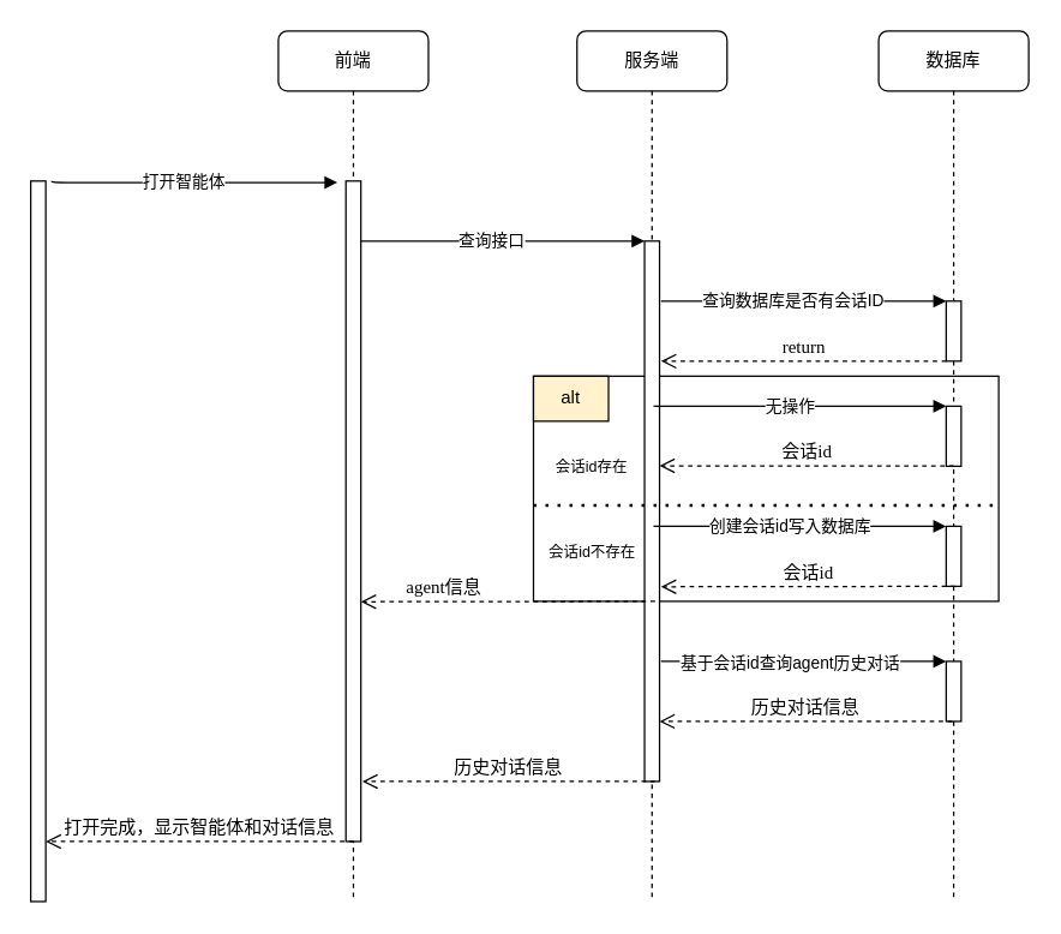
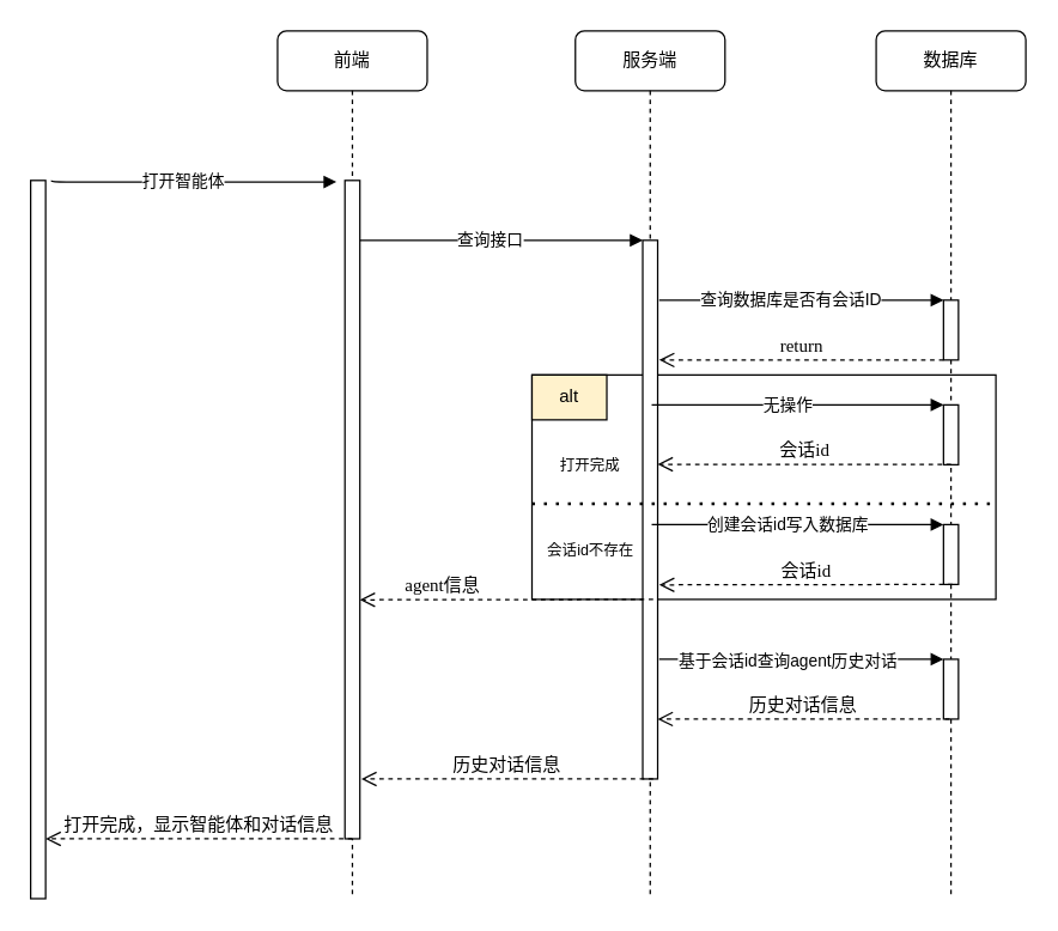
  <mxCell id="0" />
  <mxCell id="1" parent="0" />
  <mxCell id="2" value="" style="rounded=0;whiteSpace=wrap;html=1;movable=1;resizable=1;rotatable=1;deletable=1;editable=1;locked=0;connectable=1;" vertex="1" parent="1"><mxGeometry x="355" y="250" width="310" height="150" as="geometry" /></mxCell>
  <mxCell id="3" value="" style="html=1;points=[];perimeter=orthogonalPerimeter;rounded=0;shadow=0;comic=0;labelBackgroundColor=none;strokeWidth=1;fontFamily=Verdana;fontSize=12;align=center;" vertex="1" parent="1"><mxGeometry x="20" y="120" width="10" height="480" as="geometry" /></mxCell>
  <mxCell id="4" value="" style="html=1;verticalAlign=bottom;endArrow=block;entryX=0.033;entryY=0.02;labelBackgroundColor=none;fontFamily=Verdana;fontSize=12;edgeStyle=elbowEdgeStyle;elbow=vertical;entryDx=0;entryDy=0;entryPerimeter=0;" edge="1" parent="1"><mxGeometry x="0.062" y="9" relative="1" as="geometry"><mxPoint x="34" y="120" as="sourcePoint" /><mxPoint x="224.33" y="121" as="targetPoint" /><mxPoint as="offset" /></mxGeometry></mxCell>
  <mxCell id="5" value="打开智能体" style="edgeLabel;html=1;align=center;verticalAlign=middle;resizable=0;points=[];" vertex="1" connectable="0" parent="4"><mxGeometry x="-0.079" y="1" relative="1" as="geometry"><mxPoint as="offset" /></mxGeometry></mxCell>
  <mxCell id="6" value="服务端" style="shape=umlLifeline;perimeter=lifelinePerimeter;whiteSpace=wrap;html=1;container=1;collapsible=0;recursiveResize=0;outlineConnect=0;rounded=1;shadow=0;comic=0;labelBackgroundColor=none;strokeWidth=1;fontFamily=Verdana;fontSize=12;align=center;" vertex="1" parent="1"><mxGeometry x="384" y="20" width="100" height="580" as="geometry" /></mxCell>
  <mxCell id="7" value="" style="html=1;points=[];perimeter=orthogonalPerimeter;rounded=0;shadow=0;comic=0;labelBackgroundColor=none;strokeWidth=1;fontFamily=Verdana;fontSize=12;align=center;" vertex="1" parent="6"><mxGeometry x="45" y="140" width="10" height="360" as="geometry" /></mxCell>
  <mxCell id="8" value="" style="html=1;verticalAlign=bottom;endArrow=block;labelBackgroundColor=none;fontFamily=Verdana;fontSize=12;edgeStyle=elbowEdgeStyle;elbow=vertical;" edge="1" parent="6"><mxGeometry x="0.062" y="9" relative="1" as="geometry"><mxPoint x="-145" y="140" as="sourcePoint" /><mxPoint x="45" y="140" as="targetPoint" /><mxPoint as="offset" /></mxGeometry></mxCell>
  <mxCell id="9" value="查询接口" style="edgeLabel;html=1;align=center;verticalAlign=middle;resizable=0;points=[];" vertex="1" connectable="0" parent="8"><mxGeometry x="-0.079" y="1" relative="1" as="geometry"><mxPoint as="offset" /></mxGeometry></mxCell>
  <mxCell id="10" value="&lt;span style=&quot;font-size: 10px;&quot;&gt;会话id不存在&lt;/span&gt;" style="text;html=1;align=center;verticalAlign=middle;whiteSpace=wrap;rounded=0;" vertex="1" parent="6"><mxGeometry x="-23" y="334" width="67" height="25" as="geometry" /></mxCell>
  <mxCell id="11" value="前端" style="shape=umlLifeline;perimeter=lifelinePerimeter;whiteSpace=wrap;html=1;container=1;collapsible=0;recursiveResize=0;outlineConnect=0;rounded=1;shadow=0;comic=0;labelBackgroundColor=none;strokeWidth=1;fontFamily=Verdana;fontSize=12;align=center;movable=1;resizable=1;rotatable=1;deletable=1;editable=1;locked=0;connectable=1;" vertex="1" parent="1"><mxGeometry x="185" y="20" width="100" height="580" as="geometry" /></mxCell>
  <mxCell id="12" value="" style="html=1;points=[];perimeter=orthogonalPerimeter;rounded=0;shadow=0;comic=0;labelBackgroundColor=none;strokeWidth=1;fontFamily=Verdana;fontSize=12;align=center;" vertex="1" parent="11"><mxGeometry x="45" y="100" width="10" height="440" as="geometry" /></mxCell>
  <mxCell id="13" value="agent信息" style="html=1;verticalAlign=bottom;endArrow=open;dashed=1;endSize=8;labelBackgroundColor=none;fontFamily=Verdana;fontSize=12;" edge="1" parent="11"><mxGeometry x="0.439" relative="1" as="geometry"><mxPoint x="55" y="380.29" as="targetPoint" /><mxPoint x="251" y="380" as="sourcePoint" /><mxPoint as="offset" /></mxGeometry></mxCell>
  <mxCell id="14" value="数据库" style="shape=umlLifeline;perimeter=lifelinePerimeter;whiteSpace=wrap;html=1;container=1;collapsible=0;recursiveResize=0;outlineConnect=0;rounded=1;shadow=0;comic=0;labelBackgroundColor=none;strokeWidth=1;fontFamily=Verdana;fontSize=12;align=center;" vertex="1" parent="1"><mxGeometry x="585" y="20" width="100" height="580" as="geometry" /></mxCell>
  <mxCell id="15" value="" style="html=1;points=[];perimeter=orthogonalPerimeter;rounded=0;shadow=0;comic=0;labelBackgroundColor=none;strokeWidth=1;fontFamily=Verdana;fontSize=12;align=center;" vertex="1" parent="14"><mxGeometry x="45" y="180" width="10" height="40" as="geometry" /></mxCell>
  <mxCell id="16" value="" style="html=1;verticalAlign=bottom;endArrow=block;labelBackgroundColor=none;fontFamily=Verdana;fontSize=12;edgeStyle=elbowEdgeStyle;elbow=vertical;" edge="1" parent="14"><mxGeometry x="0.062" y="9" relative="1" as="geometry"><mxPoint x="-145" y="180" as="sourcePoint" /><mxPoint x="45" y="180" as="targetPoint" /><mxPoint as="offset" /></mxGeometry></mxCell>
  <mxCell id="17" value="查询数据库是否有会话ID" style="edgeLabel;html=1;align=center;verticalAlign=middle;resizable=0;points=[];" vertex="1" connectable="0" parent="16"><mxGeometry x="-0.079" y="1" relative="1" as="geometry"><mxPoint as="offset" /></mxGeometry></mxCell>
  <mxCell id="18" value="return" style="html=1;verticalAlign=bottom;endArrow=open;dashed=1;endSize=8;labelBackgroundColor=none;fontFamily=Verdana;fontSize=12;" edge="1" parent="14"><mxGeometry relative="1" as="geometry"><mxPoint x="-145" y="220" as="targetPoint" /><mxPoint x="45" y="220" as="sourcePoint" /></mxGeometry></mxCell>
  <mxCell id="19" value="" style="html=1;points=[];perimeter=orthogonalPerimeter;rounded=0;shadow=0;comic=0;labelBackgroundColor=none;strokeWidth=1;fontFamily=Verdana;fontSize=12;align=center;" vertex="1" parent="14"><mxGeometry x="45" y="420" width="10" height="40" as="geometry" /></mxCell>
  <mxCell id="20" value="alt" style="rounded=0;whiteSpace=wrap;html=1;movable=1;resizable=1;rotatable=1;deletable=1;editable=1;locked=0;connectable=1;fillColor=#fff2cc;" vertex="1" parent="1"><mxGeometry x="355" y="250" width="50" height="30" as="geometry" /></mxCell>
  <mxCell id="21" value="" style="endArrow=none;dashed=1;html=1;dashPattern=1 3;strokeWidth=2;rounded=0;movable=1;resizable=1;rotatable=1;deletable=1;editable=1;locked=0;connectable=1;" edge="1" parent="1"><mxGeometry width="50" height="50" relative="1" as="geometry"><mxPoint x="355" y="336" as="sourcePoint" /><mxPoint x="667" y="336" as="targetPoint" /></mxGeometry></mxCell>
  <mxCell id="22" value="" style="html=1;points=[];perimeter=orthogonalPerimeter;rounded=0;shadow=0;comic=0;labelBackgroundColor=none;strokeWidth=1;fontFamily=Verdana;fontSize=12;align=center;" vertex="1" parent="1"><mxGeometry x="630" y="270" width="10" height="40" as="geometry" /></mxCell>
  <mxCell id="23" value="" style="html=1;points=[];perimeter=orthogonalPerimeter;rounded=0;shadow=0;comic=0;labelBackgroundColor=none;strokeWidth=1;fontFamily=Verdana;fontSize=12;align=center;" vertex="1" parent="1"><mxGeometry x="630" y="350" width="10" height="40" as="geometry" /></mxCell>
- <mxCell id="24" value="&lt;font style=&quot;font-size: 10px;&quot;&gt;会话id存在&lt;/font&gt;" style="text;html=1;align=center;verticalAlign=middle;whiteSpace=wrap;rounded=0;" vertex="1" parent="1"><mxGeometry x="369" y="297.5" width="50" height="25" as="geometry" /></mxCell>
+ <mxCell id="24" value="&lt;font style=&quot;font-size: 10px;&quot;&gt;打开完成&lt;/font&gt;" style="text;html=1;align=center;verticalAlign=middle;whiteSpace=wrap;rounded=0;" vertex="1" parent="1"><mxGeometry x="369" y="297.5" width="50" height="25" as="geometry" /></mxCell>
  <mxCell id="25" value="" style="html=1;verticalAlign=bottom;endArrow=block;labelBackgroundColor=none;fontFamily=Verdana;fontSize=12;edgeStyle=elbowEdgeStyle;elbow=vertical;" edge="1" parent="1"><mxGeometry x="0.062" y="9" relative="1" as="geometry"><mxPoint x="435" y="350" as="sourcePoint" /><mxPoint x="630" y="350" as="targetPoint" /><mxPoint as="offset" /></mxGeometry></mxCell>
  <mxCell id="26" value="创建会话id写入数据库" style="edgeLabel;html=1;align=center;verticalAlign=middle;resizable=0;points=[];" vertex="1" connectable="0" parent="25"><mxGeometry x="-0.079" y="1" relative="1" as="geometry"><mxPoint as="offset" /></mxGeometry></mxCell>
  <mxCell id="27" value="" style="html=1;verticalAlign=bottom;endArrow=block;labelBackgroundColor=none;fontFamily=Verdana;fontSize=12;edgeStyle=elbowEdgeStyle;elbow=vertical;" edge="1" parent="1"><mxGeometry x="0.062" y="9" relative="1" as="geometry"><mxPoint x="435" y="270" as="sourcePoint" /><mxPoint x="630" y="270" as="targetPoint" /><mxPoint as="offset" /></mxGeometry></mxCell>
  <mxCell id="28" value="无操作" style="edgeLabel;html=1;align=center;verticalAlign=middle;resizable=0;points=[];" vertex="1" connectable="0" parent="27"><mxGeometry x="-0.079" y="1" relative="1" as="geometry"><mxPoint as="offset" /></mxGeometry></mxCell>
  <mxCell id="29" value="" style="html=1;verticalAlign=bottom;endArrow=block;labelBackgroundColor=none;fontFamily=Verdana;fontSize=12;edgeStyle=elbowEdgeStyle;elbow=horizontal;" edge="1" parent="1"><mxGeometry x="0.062" y="9" relative="1" as="geometry"><mxPoint x="440" y="440" as="sourcePoint" /><mxPoint x="630" y="440" as="targetPoint" /><mxPoint as="offset" /></mxGeometry></mxCell>
  <mxCell id="30" value="基于会话id查询agent历史对话" style="edgeLabel;html=1;align=center;verticalAlign=middle;resizable=0;points=[];" vertex="1" connectable="0" parent="29"><mxGeometry x="-0.101" relative="1" as="geometry"><mxPoint as="offset" /></mxGeometry></mxCell>
  <mxCell id="31" value="会话id" style="html=1;verticalAlign=bottom;endArrow=open;dashed=1;endSize=8;labelBackgroundColor=none;fontFamily=Verdana;fontSize=12;" edge="1" parent="1" target="7"><mxGeometry relative="1" as="geometry"><mxPoint x="525" y="309.71" as="targetPoint" /><mxPoint x="635" y="309.71" as="sourcePoint" /></mxGeometry></mxCell>
  <mxCell id="32" value="会话id" style="html=1;verticalAlign=bottom;endArrow=open;dashed=1;endSize=8;labelBackgroundColor=none;fontFamily=Verdana;fontSize=12;" edge="1" parent="1"><mxGeometry relative="1" as="geometry"><mxPoint x="440" y="390.29" as="targetPoint" /><mxPoint x="636" y="390" as="sourcePoint" /></mxGeometry></mxCell>
  <mxCell id="33" value="历史对话信息" style="html=1;verticalAlign=bottom;endArrow=open;dashed=1;endSize=8;labelBackgroundColor=none;fontFamily=Verdana;fontSize=12;" edge="1" parent="1"><mxGeometry relative="1" as="geometry"><mxPoint x="439" y="480" as="targetPoint" /><mxPoint x="634" y="480" as="sourcePoint" /></mxGeometry></mxCell>
  <mxCell id="34" value="历史对话信息" style="html=1;verticalAlign=bottom;endArrow=open;dashed=1;endSize=8;labelBackgroundColor=none;fontFamily=Verdana;fontSize=12;" edge="1" parent="1"><mxGeometry relative="1" as="geometry"><mxPoint x="241" y="520" as="targetPoint" /><mxPoint x="436" y="520" as="sourcePoint" /></mxGeometry></mxCell>
  <mxCell id="35" value="打开完成，显示智能体和对话信息" style="html=1;verticalAlign=bottom;endArrow=open;dashed=1;endSize=8;labelBackgroundColor=none;fontFamily=Verdana;fontSize=12;exitX=0.5;exitY=1;exitDx=0;exitDy=0;exitPerimeter=0;" edge="1" parent="1" source="12"><mxGeometry relative="1" as="geometry"><mxPoint x="30" y="560" as="targetPoint" /><mxPoint x="225" y="560" as="sourcePoint" /></mxGeometry></mxCell>
